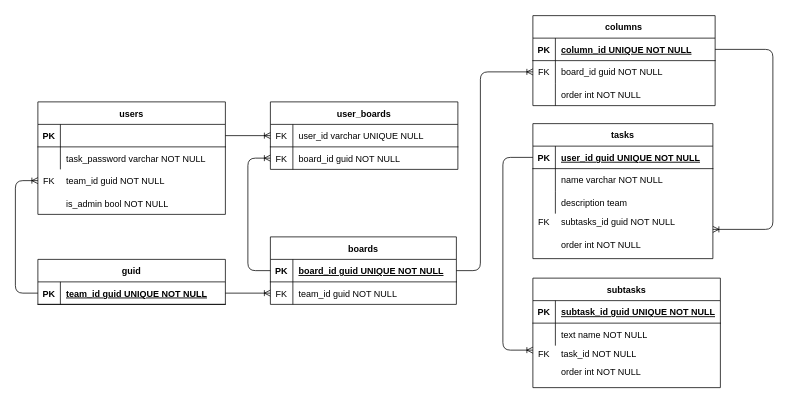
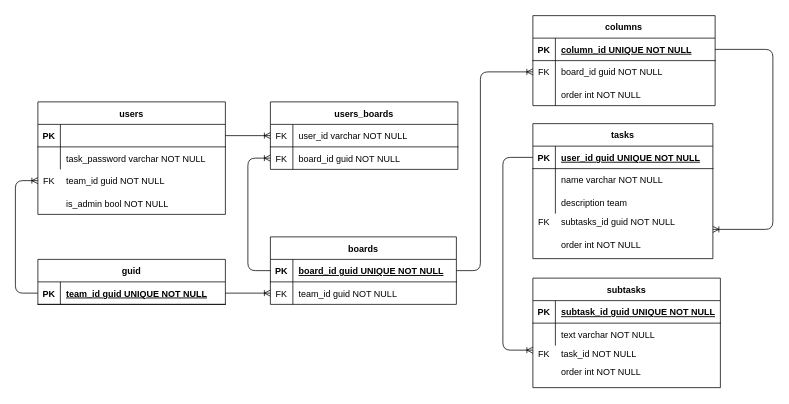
  <mxCell id="0" />
  <mxCell id="1" parent="0" />
  <mxCell id="2" value="guid" style="shape=table;startSize=30;container=1;collapsible=1;childLayout=tableLayout;fixedRows=1;rowLines=0;fontStyle=1;align=center;resizeLast=1;" parent="1" vertex="1"><mxGeometry x="50" y="345" width="250" height="60" as="geometry" /></mxCell>
  <mxCell id="3" value="" style="shape=partialRectangle;collapsible=0;dropTarget=0;pointerEvents=0;fillColor=none;points=[[0,0.5],[1,0.5]];portConstraint=eastwest;top=0;left=0;right=0;bottom=1;" parent="2" vertex="1"><mxGeometry y="30" width="250" height="30" as="geometry" /></mxCell>
  <mxCell id="4" value="PK" style="shape=partialRectangle;overflow=hidden;connectable=0;fillColor=none;top=0;left=0;bottom=0;right=0;fontStyle=1;" parent="3" vertex="1"><mxGeometry width="30" height="30" as="geometry" /></mxCell>
  <mxCell id="5" value="team_id guid UNIQUE NOT NULL" style="shape=partialRectangle;overflow=hidden;connectable=0;fillColor=none;top=0;left=0;bottom=0;right=0;align=left;spacingLeft=6;fontStyle=5;" parent="3" vertex="1"><mxGeometry x="30" width="220" height="30" as="geometry" /></mxCell>
  <mxCell id="6" value="users" style="shape=table;startSize=30;container=1;collapsible=1;childLayout=tableLayout;fixedRows=1;rowLines=0;fontStyle=1;align=center;resizeLast=1;" parent="1" vertex="1"><mxGeometry x="50" y="135" width="250" height="150" as="geometry" /></mxCell>
  <mxCell id="7" value="" style="shape=partialRectangle;collapsible=0;dropTarget=0;pointerEvents=0;fillColor=none;points=[[0,0.5],[1,0.5]];portConstraint=eastwest;top=0;left=0;right=0;bottom=1;" parent="6" vertex="1"><mxGeometry y="30" width="250" height="30" as="geometry" /></mxCell>
  <mxCell id="8" value="PK" style="shape=partialRectangle;overflow=hidden;connectable=0;fillColor=none;top=0;left=0;bottom=0;right=0;fontStyle=1;" parent="7" vertex="1"><mxGeometry width="30" height="30" as="geometry" /></mxCell>
  <mxCell id="9" value="" style="shape=partialRectangle;collapsible=0;dropTarget=0;pointerEvents=0;fillColor=none;points=[[0,0.5],[1,0.5]];portConstraint=eastwest;top=0;left=0;right=0;bottom=0;" parent="6" vertex="1"><mxGeometry y="60" width="250" height="30" as="geometry" /></mxCell>
  <mxCell id="10" value="" style="shape=partialRectangle;overflow=hidden;connectable=0;fillColor=none;top=0;left=0;bottom=0;right=0;" parent="9" vertex="1"><mxGeometry width="30" height="30" as="geometry" /></mxCell>
  <mxCell id="11" value="task_password varchar NOT NULL" style="shape=partialRectangle;overflow=hidden;connectable=0;fillColor=none;top=0;left=0;bottom=0;right=0;align=left;spacingLeft=6;" parent="9" vertex="1"><mxGeometry x="30" width="220" height="30" as="geometry" /></mxCell>
  <mxCell id="12" value="" style="shape=partialRectangle;collapsible=0;dropTarget=0;pointerEvents=0;fillColor=none;points=[[0,0.5],[1,0.5]];portConstraint=eastwest;top=0;left=0;right=0;bottom=0;" vertex="1" parent="1"><mxGeometry x="50" y="225" width="250" height="30" as="geometry" /></mxCell>
  <mxCell id="13" value="FK" style="shape=partialRectangle;overflow=hidden;connectable=0;fillColor=none;top=0;left=0;bottom=0;right=0;" vertex="1" parent="12"><mxGeometry width="30" height="30" as="geometry" /></mxCell>
  <mxCell id="14" value="team_id guid NOT NULL" style="shape=partialRectangle;overflow=hidden;connectable=0;fillColor=none;top=0;left=0;bottom=0;right=0;align=left;spacingLeft=6;" vertex="1" parent="12"><mxGeometry x="30" width="220" height="30" as="geometry" /></mxCell>
  <mxCell id="15" value="boards" style="shape=table;startSize=30;container=1;collapsible=1;childLayout=tableLayout;fixedRows=1;rowLines=0;fontStyle=1;align=center;resizeLast=1;" vertex="1" parent="1"><mxGeometry x="360" y="315" width="248" height="90" as="geometry"><mxRectangle x="482" y="300" width="70" height="30" as="alternateBounds" /></mxGeometry></mxCell>
  <mxCell id="16" value="" style="shape=partialRectangle;collapsible=0;dropTarget=0;pointerEvents=0;fillColor=none;top=0;left=0;bottom=1;right=0;points=[[0,0.5],[1,0.5]];portConstraint=eastwest;" vertex="1" parent="15"><mxGeometry y="30" width="248" height="30" as="geometry" /></mxCell>
  <mxCell id="17" value="PK" style="shape=partialRectangle;connectable=0;fillColor=none;top=0;left=0;bottom=0;right=0;fontStyle=1;overflow=hidden;" vertex="1" parent="16"><mxGeometry width="30" height="30" as="geometry" /></mxCell>
  <mxCell id="18" value="board_id guid UNIQUE NOT NULL" style="shape=partialRectangle;connectable=0;fillColor=none;top=0;left=0;bottom=0;right=0;align=left;spacingLeft=6;fontStyle=5;overflow=hidden;" vertex="1" parent="16"><mxGeometry x="30" width="218" height="30" as="geometry" /></mxCell>
  <mxCell id="19" value="" style="shape=partialRectangle;collapsible=0;dropTarget=0;pointerEvents=0;fillColor=none;top=0;left=0;bottom=0;right=0;points=[[0,0.5],[1,0.5]];portConstraint=eastwest;" vertex="1" parent="15"><mxGeometry y="60" width="248" height="30" as="geometry" /></mxCell>
  <mxCell id="20" value="FK" style="shape=partialRectangle;connectable=0;fillColor=none;top=0;left=0;bottom=0;right=0;editable=1;overflow=hidden;" vertex="1" parent="19"><mxGeometry width="30" height="30" as="geometry" /></mxCell>
  <mxCell id="21" value="team_id guid NOT NULL" style="shape=partialRectangle;connectable=0;fillColor=none;top=0;left=0;bottom=0;right=0;align=left;spacingLeft=6;overflow=hidden;" vertex="1" parent="19"><mxGeometry x="30" width="218" height="30" as="geometry" /></mxCell>
  <mxCell id="22" value="" style="edgeStyle=orthogonalEdgeStyle;fontSize=12;html=1;endArrow=ERoneToMany;exitX=1;exitY=0.5;exitDx=0;exitDy=0;entryX=0;entryY=0.5;entryDx=0;entryDy=0;" edge="1" parent="1" source="3" target="19"><mxGeometry width="100" height="100" relative="1" as="geometry"><mxPoint x="192" y="675" as="sourcePoint" /><mxPoint x="292" y="575" as="targetPoint" /></mxGeometry></mxCell>
- <mxCell id="23" value="user_boards" style="shape=table;startSize=30;container=1;collapsible=1;childLayout=tableLayout;fixedRows=1;rowLines=0;fontStyle=1;align=center;resizeLast=1;" vertex="1" parent="1"><mxGeometry x="360" y="135" width="250" height="90" as="geometry" /></mxCell>
+ <mxCell id="23" value="users_boards" style="shape=table;startSize=30;container=1;collapsible=1;childLayout=tableLayout;fixedRows=1;rowLines=0;fontStyle=1;align=center;resizeLast=1;" vertex="1" parent="1"><mxGeometry x="360" y="135" width="250" height="90" as="geometry" /></mxCell>
  <mxCell id="24" value="" style="shape=partialRectangle;collapsible=0;dropTarget=0;pointerEvents=0;fillColor=none;top=0;left=0;bottom=1;right=0;points=[[0,0.5],[1,0.5]];portConstraint=eastwest;" vertex="1" parent="23"><mxGeometry y="30" width="250" height="30" as="geometry" /></mxCell>
  <mxCell id="25" value="FK" style="shape=partialRectangle;connectable=0;fillColor=none;top=0;left=0;bottom=0;right=0;fontStyle=0;overflow=hidden;" vertex="1" parent="24"><mxGeometry width="30" height="30" as="geometry" /></mxCell>
- <mxCell id="26" value="user_id varchar UNIQUE NULL" style="shape=partialRectangle;connectable=0;fillColor=none;top=0;left=0;bottom=0;right=0;align=left;spacingLeft=6;fontStyle=0;overflow=hidden;" vertex="1" parent="24"><mxGeometry x="30" width="220" height="30" as="geometry" /></mxCell>
+ <mxCell id="26" value="user_id varchar NOT NULL" style="shape=partialRectangle;connectable=0;fillColor=none;top=0;left=0;bottom=0;right=0;align=left;spacingLeft=6;fontStyle=0;overflow=hidden;" vertex="1" parent="24"><mxGeometry x="30" width="220" height="30" as="geometry" /></mxCell>
  <mxCell id="27" value="" style="shape=partialRectangle;collapsible=0;dropTarget=0;pointerEvents=0;fillColor=none;top=0;left=0;bottom=0;right=0;points=[[0,0.5],[1,0.5]];portConstraint=eastwest;" vertex="1" parent="23"><mxGeometry y="60" width="250" height="30" as="geometry" /></mxCell>
  <mxCell id="28" value="FK" style="shape=partialRectangle;connectable=0;fillColor=none;top=0;left=0;bottom=0;right=0;editable=1;overflow=hidden;" vertex="1" parent="27"><mxGeometry width="30" height="30" as="geometry" /></mxCell>
  <mxCell id="29" value="board_id guid NOT NULL" style="shape=partialRectangle;connectable=0;fillColor=none;top=0;left=0;bottom=0;right=0;align=left;spacingLeft=6;overflow=hidden;" vertex="1" parent="27"><mxGeometry x="30" width="220" height="30" as="geometry" /></mxCell>
  <mxCell id="30" value="" style="edgeStyle=orthogonalEdgeStyle;fontSize=12;html=1;endArrow=ERoneToMany;" edge="1" parent="1" source="16" target="27"><mxGeometry width="100" height="100" relative="1" as="geometry"><mxPoint x="262" y="635" as="sourcePoint" /><mxPoint x="362" y="535" as="targetPoint" /><Array as="points"><mxPoint x="330" y="360" /><mxPoint x="330" y="210" /></Array></mxGeometry></mxCell>
  <mxCell id="31" value="" style="edgeStyle=orthogonalEdgeStyle;fontSize=12;html=1;endArrow=ERoneToMany;" edge="1" parent="1" source="7" target="24"><mxGeometry width="100" height="100" relative="1" as="geometry"><mxPoint x="322" y="595" as="sourcePoint" /><mxPoint x="422" y="495" as="targetPoint" /></mxGeometry></mxCell>
  <mxCell id="32" value="" style="edgeStyle=orthogonalEdgeStyle;fontSize=12;html=1;endArrow=ERoneToMany;entryX=0;entryY=0.5;entryDx=0;entryDy=0;" edge="1" parent="1" source="3" target="12"><mxGeometry width="100" height="100" relative="1" as="geometry"><mxPoint x="132" y="285" as="sourcePoint" /><mxPoint x="232" y="185" as="targetPoint" /><Array as="points"><mxPoint x="20" y="390" /><mxPoint x="20" y="240" /></Array></mxGeometry></mxCell>
  <mxCell id="33" value="tasks" style="shape=table;startSize=30;container=1;collapsible=1;childLayout=tableLayout;fixedRows=1;rowLines=0;fontStyle=1;align=center;resizeLast=1;" vertex="1" parent="1"><mxGeometry x="710" y="164" width="240" height="180" as="geometry" /></mxCell>
  <mxCell id="34" value="" style="shape=partialRectangle;collapsible=0;dropTarget=0;pointerEvents=0;fillColor=none;top=0;left=0;bottom=1;right=0;points=[[0,0.5],[1,0.5]];portConstraint=eastwest;" vertex="1" parent="33"><mxGeometry y="30" width="240" height="30" as="geometry" /></mxCell>
  <mxCell id="35" value="PK" style="shape=partialRectangle;connectable=0;fillColor=none;top=0;left=0;bottom=0;right=0;fontStyle=1;overflow=hidden;" vertex="1" parent="34"><mxGeometry width="30" height="30" as="geometry" /></mxCell>
  <mxCell id="36" value="user_id guid UNIQUE NOT NULL" style="shape=partialRectangle;connectable=0;fillColor=none;top=0;left=0;bottom=0;right=0;align=left;spacingLeft=6;fontStyle=5;overflow=hidden;" vertex="1" parent="34"><mxGeometry x="30" width="210" height="30" as="geometry" /></mxCell>
  <mxCell id="37" value="" style="shape=partialRectangle;collapsible=0;dropTarget=0;pointerEvents=0;fillColor=none;top=0;left=0;bottom=0;right=0;points=[[0,0.5],[1,0.5]];portConstraint=eastwest;" vertex="1" parent="33"><mxGeometry y="60" width="240" height="30" as="geometry" /></mxCell>
  <mxCell id="38" value="" style="shape=partialRectangle;connectable=0;fillColor=none;top=0;left=0;bottom=0;right=0;editable=1;overflow=hidden;" vertex="1" parent="37"><mxGeometry width="30" height="30" as="geometry" /></mxCell>
  <mxCell id="39" value="name varchar NOT NULL" style="shape=partialRectangle;connectable=0;fillColor=none;top=0;left=0;bottom=0;right=0;align=left;spacingLeft=6;overflow=hidden;" vertex="1" parent="37"><mxGeometry x="30" width="210" height="30" as="geometry" /></mxCell>
  <mxCell id="40" value="" style="shape=partialRectangle;collapsible=0;dropTarget=0;pointerEvents=0;fillColor=none;top=0;left=0;bottom=0;right=0;points=[[0,0.5],[1,0.5]];portConstraint=eastwest;" vertex="1" parent="33"><mxGeometry y="90" width="240" height="30" as="geometry" /></mxCell>
  <mxCell id="41" value="" style="shape=partialRectangle;connectable=0;fillColor=none;top=0;left=0;bottom=0;right=0;editable=1;overflow=hidden;" vertex="1" parent="40"><mxGeometry width="30" height="30" as="geometry" /></mxCell>
  <mxCell id="42" value="description team" style="shape=partialRectangle;connectable=0;fillColor=none;top=0;left=0;bottom=0;right=0;align=left;spacingLeft=6;overflow=hidden;" vertex="1" parent="40"><mxGeometry x="30" width="210" height="30" as="geometry" /></mxCell>
  <mxCell id="43" value="subtasks" style="shape=table;startSize=30;container=1;collapsible=1;childLayout=tableLayout;fixedRows=1;rowLines=0;fontStyle=1;align=center;resizeLast=1;" vertex="1" parent="1"><mxGeometry x="710" y="370" width="250" height="146" as="geometry" /></mxCell>
  <mxCell id="44" value="" style="shape=partialRectangle;collapsible=0;dropTarget=0;pointerEvents=0;fillColor=none;top=0;left=0;bottom=1;right=0;points=[[0,0.5],[1,0.5]];portConstraint=eastwest;" vertex="1" parent="43"><mxGeometry y="30" width="250" height="30" as="geometry" /></mxCell>
  <mxCell id="45" value="PK" style="shape=partialRectangle;connectable=0;fillColor=none;top=0;left=0;bottom=0;right=0;fontStyle=1;overflow=hidden;" vertex="1" parent="44"><mxGeometry width="30" height="30" as="geometry" /></mxCell>
  <mxCell id="46" value="subtask_id guid UNIQUE NOT NULL" style="shape=partialRectangle;connectable=0;fillColor=none;top=0;left=0;bottom=0;right=0;align=left;spacingLeft=6;fontStyle=5;overflow=hidden;" vertex="1" parent="44"><mxGeometry x="30" width="220" height="30" as="geometry" /></mxCell>
  <mxCell id="47" value="" style="shape=partialRectangle;collapsible=0;dropTarget=0;pointerEvents=0;fillColor=none;top=0;left=0;bottom=0;right=0;points=[[0,0.5],[1,0.5]];portConstraint=eastwest;" vertex="1" parent="43"><mxGeometry y="60" width="250" height="30" as="geometry" /></mxCell>
  <mxCell id="48" value="" style="shape=partialRectangle;connectable=0;fillColor=none;top=0;left=0;bottom=0;right=0;editable=1;overflow=hidden;" vertex="1" parent="47"><mxGeometry width="30" height="30" as="geometry" /></mxCell>
- <mxCell id="49" value="text name NOT NULL" style="shape=partialRectangle;connectable=0;fillColor=none;top=0;left=0;bottom=0;right=0;align=left;spacingLeft=6;overflow=hidden;" vertex="1" parent="47"><mxGeometry x="30" width="220" height="30" as="geometry" /></mxCell>
+ <mxCell id="49" value="text varchar NOT NULL" style="shape=partialRectangle;connectable=0;fillColor=none;top=0;left=0;bottom=0;right=0;align=left;spacingLeft=6;overflow=hidden;" vertex="1" parent="47"><mxGeometry x="30" width="220" height="30" as="geometry" /></mxCell>
  <mxCell id="50" value="columns" style="shape=table;startSize=30;container=1;collapsible=1;childLayout=tableLayout;fixedRows=1;rowLines=0;fontStyle=1;align=center;resizeLast=1;" vertex="1" parent="1"><mxGeometry x="710" y="20" width="243" height="120" as="geometry" /></mxCell>
  <mxCell id="51" value="" style="shape=partialRectangle;collapsible=0;dropTarget=0;pointerEvents=0;fillColor=none;top=0;left=0;bottom=1;right=0;points=[[0,0.5],[1,0.5]];portConstraint=eastwest;" vertex="1" parent="50"><mxGeometry y="30" width="243" height="30" as="geometry" /></mxCell>
  <mxCell id="52" value="PK" style="shape=partialRectangle;connectable=0;fillColor=none;top=0;left=0;bottom=0;right=0;fontStyle=1;overflow=hidden;" vertex="1" parent="51"><mxGeometry width="30" height="30" as="geometry" /></mxCell>
  <mxCell id="53" value="column_id UNIQUE NOT NULL" style="shape=partialRectangle;connectable=0;fillColor=none;top=0;left=0;bottom=0;right=0;align=left;spacingLeft=6;fontStyle=5;overflow=hidden;" vertex="1" parent="51"><mxGeometry x="30" width="213" height="30" as="geometry" /></mxCell>
  <mxCell id="54" value="" style="shape=partialRectangle;collapsible=0;dropTarget=0;pointerEvents=0;fillColor=none;top=0;left=0;bottom=0;right=0;points=[[0,0.5],[1,0.5]];portConstraint=eastwest;" vertex="1" parent="50"><mxGeometry y="60" width="243" height="30" as="geometry" /></mxCell>
  <mxCell id="55" value="FK" style="shape=partialRectangle;connectable=0;fillColor=none;top=0;left=0;bottom=0;right=0;editable=1;overflow=hidden;" vertex="1" parent="54"><mxGeometry width="30" height="30" as="geometry" /></mxCell>
  <mxCell id="56" value="board_id guid NOT NULL" style="shape=partialRectangle;connectable=0;fillColor=none;top=0;left=0;bottom=0;right=0;align=left;spacingLeft=6;overflow=hidden;" vertex="1" parent="54"><mxGeometry x="30" width="213" height="30" as="geometry" /></mxCell>
  <mxCell id="57" value="" style="shape=partialRectangle;collapsible=0;dropTarget=0;pointerEvents=0;fillColor=none;top=0;left=0;bottom=0;right=0;points=[[0,0.5],[1,0.5]];portConstraint=eastwest;" vertex="1" parent="50"><mxGeometry y="90" width="243" height="30" as="geometry" /></mxCell>
  <mxCell id="58" value="" style="shape=partialRectangle;connectable=0;fillColor=none;top=0;left=0;bottom=0;right=0;editable=1;overflow=hidden;" vertex="1" parent="57"><mxGeometry width="30" height="30" as="geometry" /></mxCell>
  <mxCell id="59" value="order int NOT NULL" style="shape=partialRectangle;connectable=0;fillColor=none;top=0;left=0;bottom=0;right=0;align=left;spacingLeft=6;overflow=hidden;" vertex="1" parent="57"><mxGeometry x="30" width="213" height="30" as="geometry" /></mxCell>
  <mxCell id="60" value="" style="shape=partialRectangle;collapsible=0;dropTarget=0;pointerEvents=0;fillColor=none;top=0;left=0;bottom=0;right=0;points=[[0,0.5],[1,0.5]];portConstraint=eastwest;" vertex="1" parent="1"><mxGeometry x="710" y="280" width="240" height="30" as="geometry" /></mxCell>
  <mxCell id="61" value="FK" style="shape=partialRectangle;connectable=0;fillColor=none;top=0;left=0;bottom=0;right=0;editable=1;overflow=hidden;" vertex="1" parent="60"><mxGeometry width="30" height="30" as="geometry" /></mxCell>
  <mxCell id="62" value="subtasks_id guid NOT NULL" style="shape=partialRectangle;connectable=0;fillColor=none;top=0;left=0;bottom=0;right=0;align=left;spacingLeft=6;overflow=hidden;" vertex="1" parent="60"><mxGeometry x="30" width="210" height="30" as="geometry" /></mxCell>
  <mxCell id="63" value="" style="edgeStyle=orthogonalEdgeStyle;fontSize=12;html=1;endArrow=ERoneToMany;" edge="1" parent="1" source="51" target="60"><mxGeometry width="100" height="100" relative="1" as="geometry"><mxPoint x="352" y="380" as="sourcePoint" /><mxPoint x="452" y="280" as="targetPoint" /><Array as="points"><mxPoint x="1030" y="65" /><mxPoint x="1030" y="305" /></Array></mxGeometry></mxCell>
  <mxCell id="64" value="" style="shape=partialRectangle;collapsible=0;dropTarget=0;pointerEvents=0;fillColor=none;top=0;left=0;bottom=0;right=0;points=[[0,0.5],[1,0.5]];portConstraint=eastwest;" vertex="1" parent="1"><mxGeometry x="710" y="310" width="240" height="30" as="geometry" /></mxCell>
  <mxCell id="65" value="" style="shape=partialRectangle;connectable=0;fillColor=none;top=0;left=0;bottom=0;right=0;editable=1;overflow=hidden;" vertex="1" parent="64"><mxGeometry width="30" height="30" as="geometry" /></mxCell>
  <mxCell id="66" value="order int NOT NULL" style="shape=partialRectangle;connectable=0;fillColor=none;top=0;left=0;bottom=0;right=0;align=left;spacingLeft=6;overflow=hidden;" vertex="1" parent="64"><mxGeometry x="30" width="210" height="30" as="geometry" /></mxCell>
  <mxCell id="67" value="" style="shape=partialRectangle;collapsible=0;dropTarget=0;pointerEvents=0;fillColor=none;top=0;left=0;bottom=0;right=0;points=[[0,0.5],[1,0.5]];portConstraint=eastwest;" vertex="1" parent="1"><mxGeometry x="710" y="456" width="280" height="30" as="geometry" /></mxCell>
  <mxCell id="68" value="FK" style="shape=partialRectangle;connectable=0;fillColor=none;top=0;left=0;bottom=0;right=0;editable=1;overflow=hidden;" vertex="1" parent="67"><mxGeometry width="30" height="30" as="geometry" /></mxCell>
  <mxCell id="69" value="task_id NOT NULL" style="shape=partialRectangle;connectable=0;fillColor=none;top=0;left=0;bottom=0;right=0;align=left;spacingLeft=6;overflow=hidden;" vertex="1" parent="67"><mxGeometry x="30" width="250" height="30" as="geometry" /></mxCell>
  <mxCell id="70" value="" style="edgeStyle=orthogonalEdgeStyle;fontSize=12;html=1;endArrow=ERoneToMany;" edge="1" parent="1" source="34" target="67"><mxGeometry width="100" height="100" relative="1" as="geometry"><mxPoint x="670" y="426.004" as="sourcePoint" /><mxPoint x="777" y="516.004" as="targetPoint" /><Array as="points"><mxPoint x="670" y="209" /><mxPoint x="670" y="466" /></Array></mxGeometry></mxCell>
  <mxCell id="71" value="" style="shape=partialRectangle;collapsible=0;dropTarget=0;pointerEvents=0;fillColor=none;points=[[0,0.5],[1,0.5]];portConstraint=eastwest;top=0;left=0;right=0;bottom=0;" vertex="1" parent="1"><mxGeometry x="50" y="255" width="250" height="30" as="geometry" /></mxCell>
  <mxCell id="72" value="" style="shape=partialRectangle;overflow=hidden;connectable=0;fillColor=none;top=0;left=0;bottom=0;right=0;" vertex="1" parent="71"><mxGeometry width="30" height="30" as="geometry" /></mxCell>
  <mxCell id="73" value="is_admin bool NOT NULL" style="shape=partialRectangle;overflow=hidden;connectable=0;fillColor=none;top=0;left=0;bottom=0;right=0;align=left;spacingLeft=6;" vertex="1" parent="71"><mxGeometry x="30" width="220" height="30" as="geometry" /></mxCell>
  <mxCell id="74" value="" style="shape=partialRectangle;collapsible=0;dropTarget=0;pointerEvents=0;fillColor=none;top=0;left=0;bottom=0;right=0;points=[[0,0.5],[1,0.5]];portConstraint=eastwest;" vertex="1" parent="1"><mxGeometry x="710" y="480" width="240" height="30" as="geometry" /></mxCell>
  <mxCell id="75" value="" style="shape=partialRectangle;connectable=0;fillColor=none;top=0;left=0;bottom=0;right=0;editable=1;overflow=hidden;" vertex="1" parent="74"><mxGeometry width="30" height="30" as="geometry" /></mxCell>
  <mxCell id="76" value="order int NOT NULL" style="shape=partialRectangle;connectable=0;fillColor=none;top=0;left=0;bottom=0;right=0;align=left;spacingLeft=6;overflow=hidden;" vertex="1" parent="74"><mxGeometry x="30" width="210" height="30" as="geometry" /></mxCell>
  <mxCell id="77" value="" style="edgeStyle=orthogonalEdgeStyle;fontSize=12;html=1;endArrow=ERoneToMany;" edge="1" parent="1" source="16" target="54"><mxGeometry width="100" height="100" relative="1" as="geometry"><mxPoint x="570" y="216" as="sourcePoint" /><mxPoint x="670" y="116" as="targetPoint" /><Array as="points"><mxPoint x="640" y="360" /><mxPoint x="640" y="95" /></Array></mxGeometry></mxCell>
